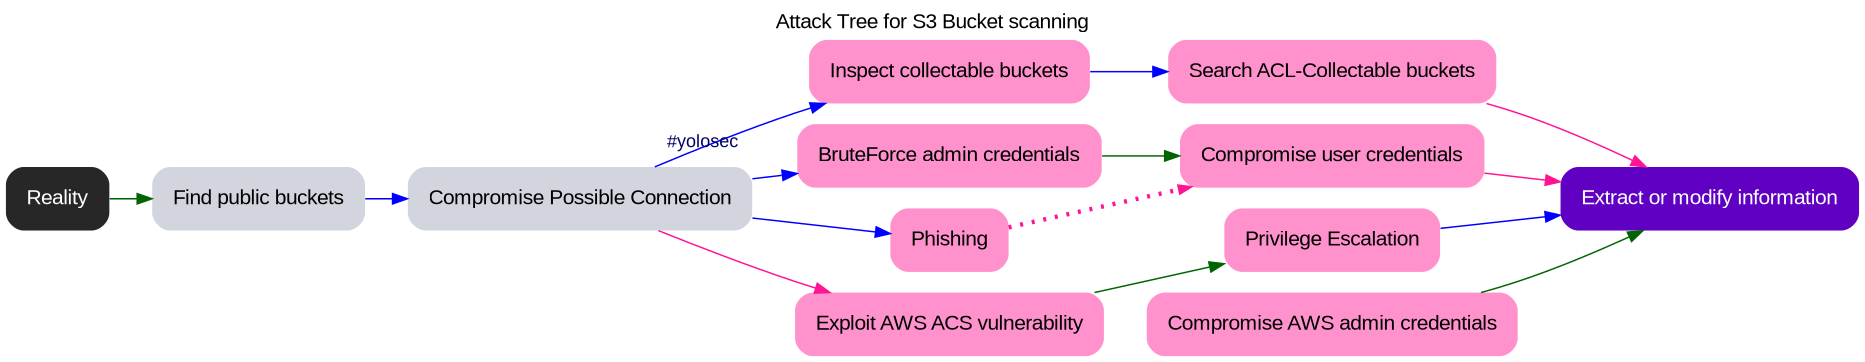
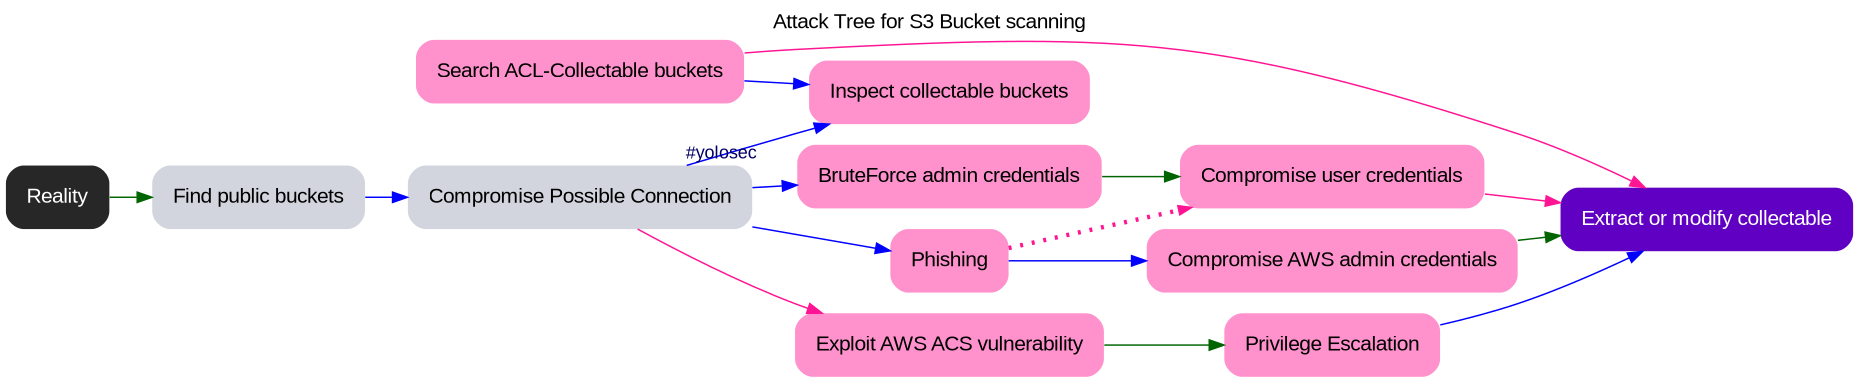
  digraph {
    fontname=Arial
    label="Attack Tree for S3 Bucket scanning"
    labelloc=t
    nodesep=0.2
    rankdir=LR
    ranksep=0.4
    splines=true
    node [fillcolor="#ff92cc" fontname=Arial margin=0.2 shape=plaintext style="filled, rounded"]
    edge [color=blue fontname=Arial fontsize=12]
    n1 [fillcolor="#272727" fontcolor="#FFFFFF" label=Reality]
-   n2 [fillcolor="#5f00c2" fontcolor="#FFFFFF" label="Extract or modify information"]
+   n2 [fillcolor="#5f00c2" fontcolor="#FFFFFF" label="Extract or modify collectable"]
    n3 [label="Inspect collectable buckets"]
    n4 [label="BruteForce admin credentials"]
    n5 [label=Phishing]
    n6 [label="Exploit AWS ACS vulnerability"]
    n7 [fillcolor="#D2D5DD" label="Find public buckets"]
    n8 [label="Search ACL-Collectable buckets"]
    n9 [label="Compromise user credentials"]
    n10 [label="Compromise AWS admin credentials"]
    n11 [label="Privilege Escalation"]
    n12 [fillcolor="#D2D5DD" label="Compromise Possible Connection"]
    subgraph sub_1 {
      rank=min
      n1
    }
    subgraph sub_2 {
      rank=max
      n2
    }
    subgraph sub_3 {
      rank=same
      n3
      n4
      n5
      n6
    }
    n1 -> n7 [color=darkgreen]
    n3 -> n4 [color="#2B303A" style=invis]
-   n3 -> n8
+   n8 -> n3
    n4 -> n5 [color="#2B303A" style=invis]
    n4 -> n9 [color=darkgreen]
    n5 -> n6 [color="#2B303A" style=invis]
    n5 -> n9 [arrowsize=0.5 color=deeppink penwidth=3 style=dotted weight=0]
+   n5 -> n10
    n6 -> n11 [color=darkgreen]
    n7 -> n12
    n8 -> n2 [color=deeppink]
    n9 -> n2 [color=deeppink]
    n10 -> n2 [color=darkgreen]
    n11 -> n2
    n12 -> n3 [fontcolor="#010065" xlabel="#yolosec"]
    n12 -> n4
    n12 -> n5
    n12 -> n6 [color=deeppink]
  }
